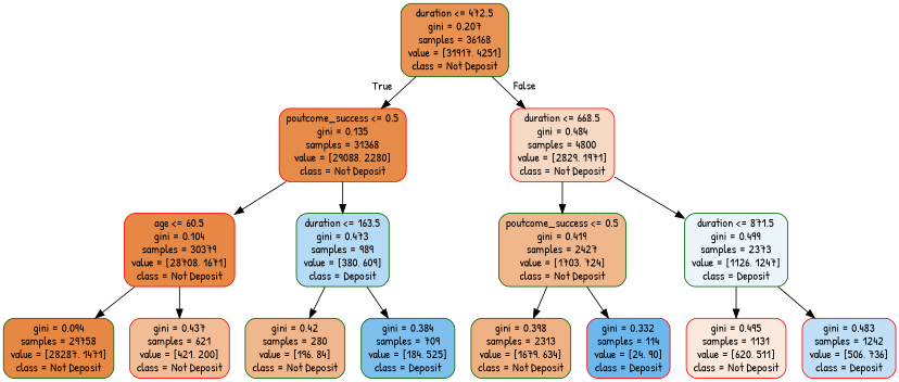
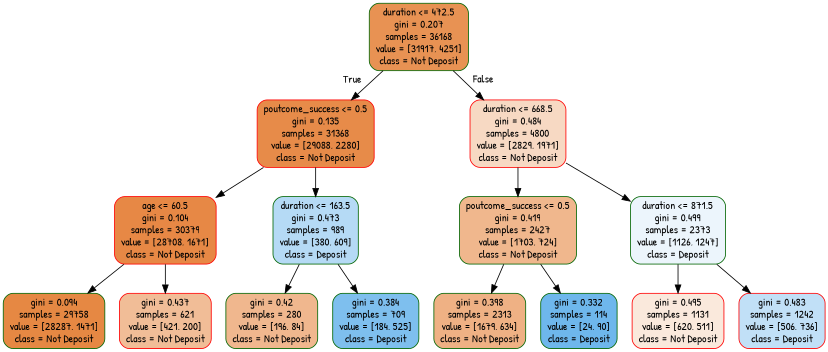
  digraph {
    fontname="Patrick Hand"
    node [color=darkgreen fontname="Patrick Hand" shape=box style="filled, rounded"]
    edge [fontname="Patrick Hand"]
    n1 [fillcolor="#e89253" label="duration <= 472.5\ngini = 0.207\nsamples = 36168\nvalue = [31917, 4251]\nclass = Not Deposit"]
    n2 [color=red fillcolor="#e78b49" label="poutcome_success <= 0.5\ngini = 0.135\nsamples = 31368\nvalue = [29088, 2280]\nclass = Not Deposit"]
    n3 [color=red fillcolor="#f7d9c3" label="duration <= 668.5\ngini = 0.484\nsamples = 4800\nvalue = [2829, 1971]\nclass = Not Deposit"]
    n4 [color=red fillcolor="#e78845" label="age <= 60.5\ngini = 0.104\nsamples = 30379\nvalue = [28708, 1671]\nclass = Not Deposit"]
    n5 [fillcolor="#b5daf5" label="duration <= 163.5\ngini = 0.473\nsamples = 989\nvalue = [380, 609]\nclass = Deposit"]
    n6 [fillcolor="#e68843" label="gini = 0.094\nsamples = 29758\nvalue = [28287, 1471]\nclass = Not Deposit"]
    n7 [color=red fillcolor="#f1bd97" label="gini = 0.437\nsamples = 621\nvalue = [421, 200]\nclass = Not Deposit"]
    n8 [fillcolor="#f0b78e" label="gini = 0.42\nsamples = 280\nvalue = [196, 84]\nclass = Not Deposit"]
    n9 [fillcolor="#7ebfee" label="gini = 0.384\nsamples = 709\nvalue = [184, 525]\nclass = Deposit"]
    n10 [fillcolor="#f0b78d" label="poutcome_success <= 0.5\ngini = 0.419\nsamples = 2427\nvalue = [1703, 724]\nclass = Not Deposit"]
    n11 [fillcolor="#ecf5fc" label="duration <= 871.5\ngini = 0.499\nsamples = 2373\nvalue = [1126, 1247]\nclass = Deposit"]
    n12 [fillcolor="#efb184" label="gini = 0.398\nsamples = 2313\nvalue = [1679, 634]\nclass = Not Deposit"]
-   n13 [color=red fillcolor="#6eb7ec" label="gini = 0.332\nsamples = 114\nvalue = [24, 90]\nclass = Deposit"]
+   n13 [fillcolor="#6eb7ec" label="gini = 0.332\nsamples = 114\nvalue = [24, 90]\nclass = Deposit"]
    n14 [color=red fillcolor="#fae9dc" label="gini = 0.495\nsamples = 1131\nvalue = [620, 511]\nclass = Not Deposit"]
    n15 [color=red fillcolor="#c1e0f7" label="gini = 0.483\nsamples = 1242\nvalue = [506, 736]\nclass = Deposit"]
    n1 -> n2 [headlabel=True labelangle=45 labeldistance=2.5]
    n1 -> n3 [headlabel=False labelangle=-45 labeldistance=2.5]
    n2 -> n4
    n2 -> n5
    n3 -> n10
    n3 -> n11
    n4 -> n6
    n4 -> n7
    n5 -> n8
    n5 -> n9
    n10 -> n12
    n10 -> n13
    n11 -> n14
    n11 -> n15
  }
